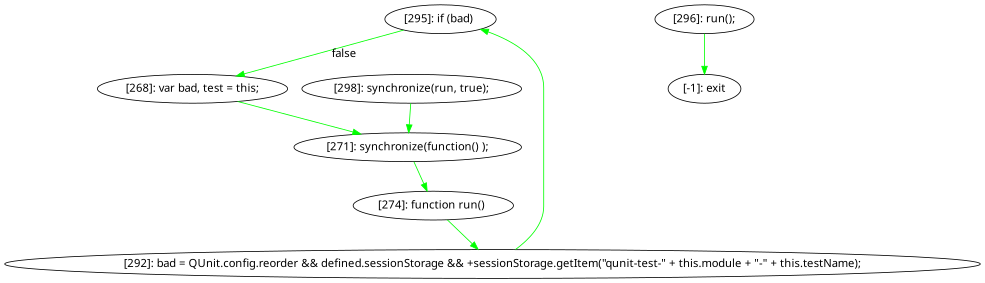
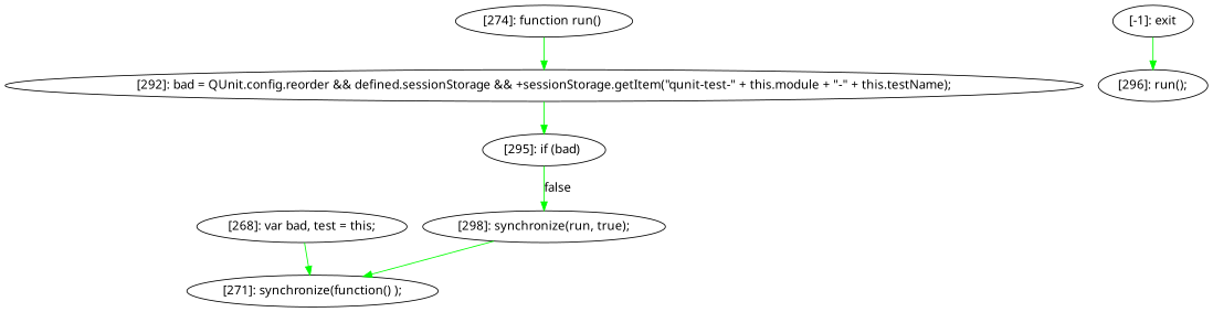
  digraph {
    fontname="Noto Sans"
    node [fontname="Noto Sans"]
    edge [color=green fontname="Noto Sans"]
    n1 [label="[295]: if (bad) "]
    n2 [label="[298]: synchronize(run, true);\n"]
    n3 [label="[271]: synchronize(function() );\n"]
    n4 [label="[296]: run();\n"]
    n5 [label="[-1]: exit"]
    n6 [label="[268]: var bad, test = this;\n"]
    n7 [label="[274]: function run() \n"]
    n8 [label="[292]: bad = QUnit.config.reorder && defined.sessionStorage && +sessionStorage.getItem(\"qunit-test-\" + this.module + \"-\" + this.testName);\n"]
-   n1 -> n6 [label=false]
+   n1 -> n2 [label=false]
    n2 -> n3
-   n3 -> n7
-   n4 -> n5
+   n5 -> n4
    n6 -> n3
    n7 -> n8
    n8 -> n1
  }
